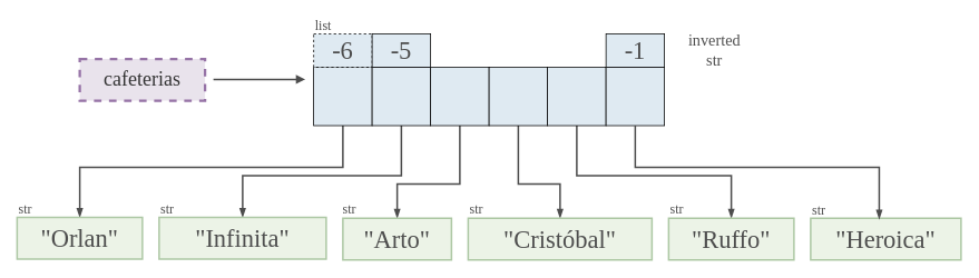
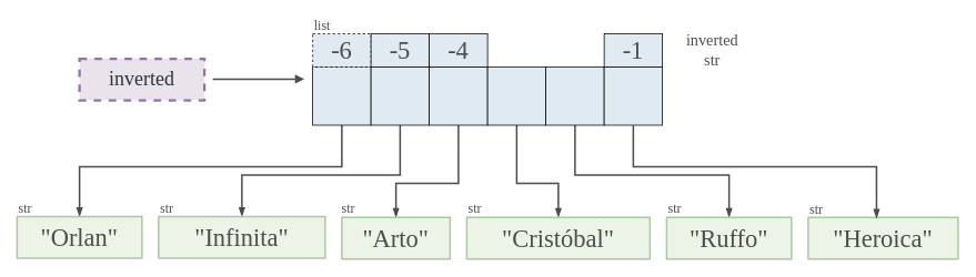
  <mxCell id="0" />
  <mxCell id="1" parent="0" />
  <mxCell id="2" style="edgeStyle=orthogonalEdgeStyle;rounded=0;orthogonalLoop=1;jettySize=auto;html=1;exitX=0.5;exitY=1;exitDx=0;exitDy=0;entryX=0.5;entryY=0;entryDx=0;entryDy=0;strokeWidth=2;strokeColor=#4D4D4D;endArrow=blockThin;endFill=1;" edge="1" parent="1" source="3" target="13"><mxGeometry relative="1" as="geometry"><Array as="points"><mxPoint x="410" y="200" /><mxPoint x="95" y="200" /></Array></mxGeometry></mxCell>
  <mxCell id="3" value="" style="rounded=0;whiteSpace=wrap;html=1;strokeWidth=1;fillColor=#DFEAF2;" vertex="1" parent="1"><mxGeometry x="375" y="80" width="70" height="70" as="geometry" /></mxCell>
  <mxCell id="4" style="edgeStyle=orthogonalEdgeStyle;rounded=0;orthogonalLoop=1;jettySize=auto;html=1;exitX=0.5;exitY=1;exitDx=0;exitDy=0;entryX=0.5;entryY=0;entryDx=0;entryDy=0;strokeWidth=2;strokeColor=#4D4D4D;endArrow=blockThin;endFill=1;" edge="1" parent="1" source="5" target="14"><mxGeometry relative="1" as="geometry"><Array as="points"><mxPoint x="480" y="210" /><mxPoint x="290" y="210" /></Array></mxGeometry></mxCell>
  <mxCell id="5" value="" style="rounded=0;whiteSpace=wrap;html=1;strokeWidth=1;fillColor=#DFEAF2;" vertex="1" parent="1"><mxGeometry x="445" y="80" width="70" height="70" as="geometry" /></mxCell>
  <mxCell id="6" style="edgeStyle=orthogonalEdgeStyle;rounded=0;orthogonalLoop=1;jettySize=auto;html=1;exitX=0.5;exitY=1;exitDx=0;exitDy=0;strokeWidth=2;strokeColor=#4D4D4D;endArrow=blockThin;endFill=1;" edge="1" parent="1" source="7" target="15"><mxGeometry relative="1" as="geometry"><Array as="points"><mxPoint x="550" y="220" /><mxPoint x="475" y="220" /></Array></mxGeometry></mxCell>
  <mxCell id="7" value="" style="rounded=0;whiteSpace=wrap;html=1;strokeWidth=1;fillColor=#DFEAF2;" vertex="1" parent="1"><mxGeometry x="515" y="80" width="70" height="70" as="geometry" /></mxCell>
  <mxCell id="8" style="edgeStyle=orthogonalEdgeStyle;rounded=0;orthogonalLoop=1;jettySize=auto;html=1;exitX=0.5;exitY=1;exitDx=0;exitDy=0;entryX=0.5;entryY=0;entryDx=0;entryDy=0;strokeWidth=2;strokeColor=#4D4D4D;endArrow=blockThin;endFill=1;" edge="1" parent="1" source="9" target="16"><mxGeometry relative="1" as="geometry"><Array as="points"><mxPoint x="620" y="220" /><mxPoint x="670" y="220" /></Array></mxGeometry></mxCell>
  <mxCell id="9" value="" style="rounded=0;whiteSpace=wrap;html=1;strokeWidth=1;fillColor=#DFEAF2;" vertex="1" parent="1"><mxGeometry x="585" y="80" width="70" height="70" as="geometry" /></mxCell>
  <mxCell id="10" style="edgeStyle=orthogonalEdgeStyle;rounded=0;orthogonalLoop=1;jettySize=auto;html=1;exitX=0.5;exitY=1;exitDx=0;exitDy=0;strokeWidth=2;strokeColor=#4D4D4D;endArrow=blockThin;endFill=1;" edge="1" parent="1" source="11" target="17"><mxGeometry relative="1" as="geometry"><Array as="points"><mxPoint x="690" y="210" /><mxPoint x="875" y="210" /></Array></mxGeometry></mxCell>
  <mxCell id="11" value="" style="rounded=0;whiteSpace=wrap;html=1;strokeWidth=1;fillColor=#DFEAF2;" vertex="1" parent="1"><mxGeometry x="655" y="80" width="70" height="70" as="geometry" /></mxCell>
  <mxCell id="12" value="" style="rounded=0;whiteSpace=wrap;html=1;strokeWidth=1;fillColor=#DFEAF2;" vertex="1" parent="1"><mxGeometry x="725" y="80" width="70" height="70" as="geometry" /></mxCell>
  <mxCell id="13" value="&lt;font style=&quot;font-size: 30px; color: rgb(77, 77, 77);&quot; face=&quot;Cascadia Code&quot;&gt;&quot;Orlan&quot;&lt;/font&gt;" style="text;html=1;align=center;verticalAlign=middle;whiteSpace=wrap;rounded=0;fillColor=#ECF3E7;strokeColor=#ADC8A4;strokeWidth=2;" vertex="1" parent="1"><mxGeometry x="20" y="260" width="150" height="50" as="geometry" /></mxCell>
  <mxCell id="14" value="&lt;span style=&quot;font-family: &amp;quot;Cascadia Code&amp;quot;; font-size: 30px;&quot;&gt;&lt;font style=&quot;color: rgb(77, 77, 77);&quot;&gt;&quot;Infinita&quot;&lt;/font&gt;&lt;/span&gt;" style="text;html=1;align=center;verticalAlign=middle;whiteSpace=wrap;rounded=0;fillColor=#ECF3E7;strokeColor=#ADC8A4;strokeWidth=2;container=0;" vertex="1" parent="1"><mxGeometry x="190" y="260" width="200" height="50" as="geometry" /></mxCell>
  <mxCell id="15" value="&lt;span style=&quot;font-family: &amp;quot;Cascadia Code&amp;quot;; font-size: 30px;&quot;&gt;&lt;font style=&quot;color: rgb(77, 77, 77);&quot;&gt;&quot;Arto&quot;&lt;/font&gt;&lt;/span&gt;" style="text;html=1;align=center;verticalAlign=middle;whiteSpace=wrap;rounded=0;fillColor=#ECF3E7;strokeColor=#ADC8A4;strokeWidth=2;container=0;" vertex="1" parent="1"><mxGeometry x="410" y="261" width="130" height="50" as="geometry" /></mxCell>
  <mxCell id="16" value="&lt;span style=&quot;font-family: &amp;quot;Cascadia Code&amp;quot;; font-size: 30px;&quot;&gt;&lt;font style=&quot;color: rgb(77, 77, 77);&quot;&gt;&quot;Cristóbal&quot;&lt;/font&gt;&lt;/span&gt;" style="text;html=1;align=center;verticalAlign=middle;whiteSpace=wrap;rounded=0;fillColor=#ECF3E7;strokeColor=#ADC8A4;strokeWidth=2;" vertex="1" parent="1"><mxGeometry x="560" y="261" width="220" height="50" as="geometry" /></mxCell>
  <mxCell id="17" value="&lt;span style=&quot;font-family: &amp;quot;Cascadia Code&amp;quot;; font-size: 30px;&quot;&gt;&lt;font style=&quot;color: rgb(77, 77, 77);&quot;&gt;&quot;Ruffo&quot;&lt;/font&gt;&lt;/span&gt;" style="text;html=1;align=center;verticalAlign=middle;whiteSpace=wrap;rounded=0;fillColor=#ECF3E7;strokeColor=#ADC8A4;strokeWidth=2;container=0;" vertex="1" parent="1"><mxGeometry x="800" y="261" width="150" height="50" as="geometry" /></mxCell>
  <mxCell id="18" value="&lt;span style=&quot;font-family: &amp;quot;Cascadia Code&amp;quot;; font-size: 30px;&quot;&gt;&lt;font style=&quot;color: rgb(77, 77, 77);&quot;&gt;&quot;Heroica&quot;&lt;/font&gt;&lt;/span&gt;" style="text;html=1;align=center;verticalAlign=middle;whiteSpace=wrap;rounded=0;fillColor=#ECF3E7;strokeColor=#ADC8A4;strokeWidth=2;container=0;" vertex="1" parent="1"><mxGeometry x="970" y="261" width="180" height="50" as="geometry" /></mxCell>
  <mxCell id="19" style="edgeStyle=orthogonalEdgeStyle;rounded=0;orthogonalLoop=1;jettySize=auto;html=1;exitX=0.5;exitY=1;exitDx=0;exitDy=0;entryX=0.456;entryY=0.02;entryDx=0;entryDy=0;entryPerimeter=0;strokeWidth=2;strokeColor=#4D4D4D;endArrow=blockThin;endFill=1;" edge="1" parent="1" source="12" target="18"><mxGeometry relative="1" as="geometry"><Array as="points"><mxPoint x="760" y="200" /><mxPoint x="1052" y="200" /></Array></mxGeometry></mxCell>
  <mxCell id="20" value="str" style="text;html=1;align=left;verticalAlign=middle;whiteSpace=wrap;rounded=0;fontSize=16;fontFamily=Cascadia Code;fontColor=#4D4D4D;" vertex="1" parent="1"><mxGeometry x="20" y="240" width="35" height="20" as="geometry" /></mxCell>
  <mxCell id="21" value="str" style="text;html=1;align=left;verticalAlign=middle;whiteSpace=wrap;rounded=0;fontSize=16;fontFamily=Cascadia Code;fontColor=#4D4D4D;" vertex="1" parent="1"><mxGeometry x="190" y="240" width="35" height="20" as="geometry" /></mxCell>
  <mxCell id="22" value="str" style="text;html=1;align=left;verticalAlign=middle;whiteSpace=wrap;rounded=0;fontSize=16;fontFamily=Cascadia Code;fontColor=#4D4D4D;" vertex="1" parent="1"><mxGeometry x="407.5" y="240" width="35" height="20" as="geometry" /></mxCell>
  <mxCell id="23" value="str" style="text;html=1;align=left;verticalAlign=middle;whiteSpace=wrap;rounded=0;fontSize=16;fontFamily=Cascadia Code;fontColor=#4D4D4D;" vertex="1" parent="1"><mxGeometry x="560" y="240" width="35" height="20" as="geometry" /></mxCell>
  <mxCell id="24" value="str" style="text;html=1;align=left;verticalAlign=middle;whiteSpace=wrap;rounded=0;fontSize=16;fontFamily=Cascadia Code;fontColor=#4D4D4D;" vertex="1" parent="1"><mxGeometry x="800" y="240" width="35" height="20" as="geometry" /></mxCell>
  <mxCell id="25" value="str" style="text;html=1;align=left;verticalAlign=middle;whiteSpace=wrap;rounded=0;fontSize=16;fontFamily=Cascadia Code;fontColor=#4D4D4D;" vertex="1" parent="1"><mxGeometry x="970" y="241" width="35" height="20" as="geometry" /></mxCell>
  <mxCell id="26" value="&lt;font face=&quot;Cascadia Code&quot; style=&quot;font-size: 30px; color: rgb(77, 77, 77);&quot;&gt;-6&lt;/font&gt;" style="rounded=0;whiteSpace=wrap;html=1;strokeWidth=1;fillColor=#DFEAF2;dashed=1;" vertex="1" parent="1"><mxGeometry x="375" y="40" width="70" height="40" as="geometry" /></mxCell>
  <mxCell id="27" value="&lt;font face=&quot;Cascadia Code&quot; style=&quot;font-size: 30px; color: rgb(77, 77, 77);&quot;&gt;-5&lt;/font&gt;" style="rounded=0;whiteSpace=wrap;html=1;strokeWidth=1;fillColor=#DFEAF2;" vertex="1" parent="1"><mxGeometry x="445" y="40" width="70" height="40" as="geometry" /></mxCell>
+ <mxCell id="28" value="&lt;font face=&quot;Cascadia Code&quot; style=&quot;font-size: 30px; color: rgb(77, 77, 77);&quot;&gt;-4&lt;/font&gt;" style="rounded=0;whiteSpace=wrap;html=1;strokeWidth=1;fillColor=#DFEAF2;" vertex="1" parent="1"><mxGeometry x="515" y="40" width="70" height="40" as="geometry" /></mxCell>
  <mxCell id="29" value="&lt;font face=&quot;Cascadia Code&quot; color=&quot;#4d4d4d&quot;&gt;&lt;span style=&quot;font-size: 30px;&quot;&gt;-1&lt;/span&gt;&lt;/font&gt;" style="rounded=0;whiteSpace=wrap;html=1;strokeWidth=1;fillColor=#DFEAF2;" vertex="1" parent="1"><mxGeometry x="725" y="40" width="70" height="40" as="geometry" /></mxCell>
  <mxCell id="30" value="list" style="text;html=1;align=left;verticalAlign=middle;whiteSpace=wrap;rounded=0;fontSize=16;fontFamily=Cascadia Code;fontColor=#4D4D4D;container=0;" vertex="1" parent="1"><mxGeometry x="375" y="20" width="35" height="20" as="geometry" /></mxCell>
- <mxCell id="31" value="&lt;font style=&quot;font-size: 24px; color: rgb(51, 51, 51);&quot;&gt;cafeterias&lt;/font&gt;" style="rounded=0;whiteSpace=wrap;html=1;fontFamily=Cascadia Code;fontSource=https%3A%2F%2Ffonts.googleapis.com%2Fcss%3Ffamily%3DCascadia%2BCode;strokeColor=#9673a6;strokeWidth=3;fillColor=#E9E3EC;dashed=1;" vertex="1" parent="1"><mxGeometry x="95" y="70" width="150" height="50" as="geometry" /></mxCell>
+ <mxCell id="31" value="&lt;font style=&quot;font-size: 24px; color: rgb(51, 51, 51);&quot;&gt;inverted&lt;/font&gt;" style="rounded=0;whiteSpace=wrap;html=1;fontFamily=Cascadia Code;fontSource=https%3A%2F%2Ffonts.googleapis.com%2Fcss%3Ffamily%3DCascadia%2BCode;strokeColor=#9673a6;strokeWidth=3;fillColor=#E9E3EC;dashed=1;" vertex="1" parent="1"><mxGeometry x="95" y="70" width="150" height="50" as="geometry" /></mxCell>
  <mxCell id="32" style="edgeStyle=orthogonalEdgeStyle;rounded=0;orthogonalLoop=1;jettySize=auto;html=1;strokeWidth=2;endArrow=block;endFill=1;strokeColor=#4D4D4D;" edge="1" parent="1"><mxGeometry relative="1" as="geometry"><mxPoint x="365" y="94.5" as="targetPoint" /><mxPoint x="255" y="94.5" as="sourcePoint" /></mxGeometry></mxCell>
  <mxCell id="33" value="&lt;span style=&quot;font-size: 19px;&quot;&gt;inverted&lt;/span&gt;&lt;div&gt;&lt;span style=&quot;font-size: 19px;&quot;&gt;str&lt;/span&gt;&lt;/div&gt;" style="text;html=1;align=center;verticalAlign=middle;whiteSpace=wrap;rounded=0;fontSize=16;fontFamily=Cascadia Code;fontColor=#4D4D4D;container=0;" vertex="1" parent="1"><mxGeometry x="800" y="30" width="110" height="60" as="geometry" /></mxCell>
